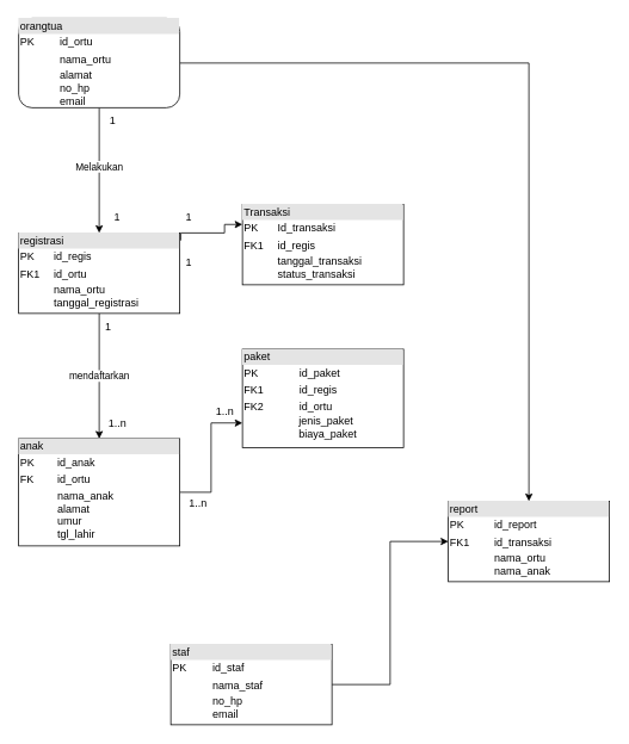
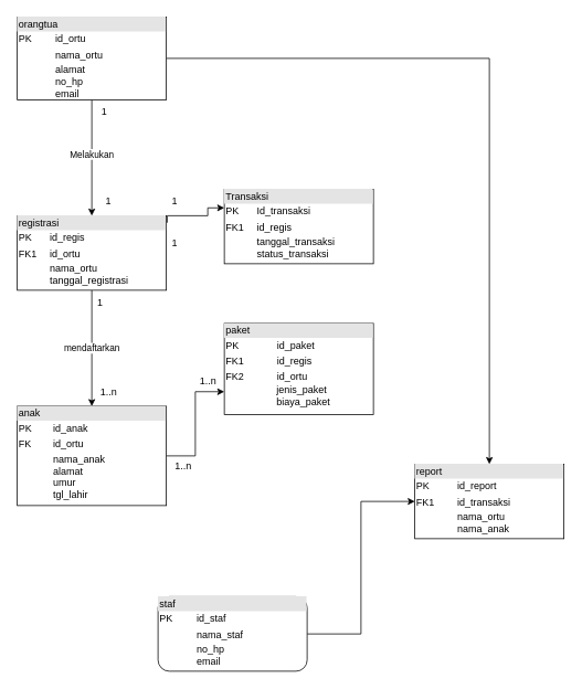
  <mxCell id="0" />
  <mxCell id="1" parent="0" />
  <mxCell id="2" style="edgeStyle=orthogonalEdgeStyle;rounded=0;orthogonalLoop=1;jettySize=auto;html=1;entryX=0.5;entryY=0;entryDx=0;entryDy=0;" edge="1" parent="1" source="5" target="8"><mxGeometry relative="1" as="geometry" /></mxCell>
  <mxCell id="3" value="Melakukan" style="edgeLabel;html=1;align=center;verticalAlign=middle;resizable=0;points=[];" vertex="1" connectable="0" parent="2"><mxGeometry x="-0.065" y="-1" relative="1" as="geometry"><mxPoint as="offset" /></mxGeometry></mxCell>
  <mxCell id="4" style="edgeStyle=orthogonalEdgeStyle;rounded=0;orthogonalLoop=1;jettySize=auto;html=1;entryX=0.5;entryY=0;entryDx=0;entryDy=0;" edge="1" parent="1" source="5" target="13"><mxGeometry relative="1" as="geometry" /></mxCell>
- <mxCell id="5" value="&lt;div style=&quot;box-sizing:border-box;width:100%;background:#e4e4e4;padding:2px;&quot;&gt;orangtua&lt;/div&gt;&lt;table style=&quot;width:100%;font-size:1em;&quot; cellpadding=&quot;2&quot; cellspacing=&quot;0&quot;&gt;&lt;tbody&gt;&lt;tr&gt;&lt;td&gt;PK&lt;/td&gt;&lt;td&gt;id_ortu&lt;/td&gt;&lt;/tr&gt;&lt;tr&gt;&lt;td&gt;&lt;br&gt;&lt;/td&gt;&lt;td&gt;nama_ortu&lt;/td&gt;&lt;/tr&gt;&lt;tr&gt;&lt;td&gt;&lt;/td&gt;&lt;td&gt;alamat&lt;br&gt;no_hp&lt;br&gt;email&lt;/td&gt;&lt;/tr&gt;&lt;/tbody&gt;&lt;/table&gt;" style="verticalAlign=top;align=left;overflow=fill;html=1;whiteSpace=wrap;rounded=1;" vertex="1" parent="1"><mxGeometry x="20" y="20" width="180" height="100" as="geometry" /></mxCell>
+ <mxCell id="5" value="&lt;div style=&quot;box-sizing:border-box;width:100%;background:#e4e4e4;padding:2px;&quot;&gt;orangtua&lt;/div&gt;&lt;table style=&quot;width:100%;font-size:1em;&quot; cellpadding=&quot;2&quot; cellspacing=&quot;0&quot;&gt;&lt;tbody&gt;&lt;tr&gt;&lt;td&gt;PK&lt;/td&gt;&lt;td&gt;id_ortu&lt;/td&gt;&lt;/tr&gt;&lt;tr&gt;&lt;td&gt;&lt;br&gt;&lt;/td&gt;&lt;td&gt;nama_ortu&lt;/td&gt;&lt;/tr&gt;&lt;tr&gt;&lt;td&gt;&lt;/td&gt;&lt;td&gt;alamat&lt;br&gt;no_hp&lt;br&gt;email&lt;/td&gt;&lt;/tr&gt;&lt;/tbody&gt;&lt;/table&gt;" style="verticalAlign=top;align=left;overflow=fill;html=1;whiteSpace=wrap;" vertex="1" parent="1"><mxGeometry x="20" y="20" width="180" height="100" as="geometry" /></mxCell>
  <mxCell id="6" style="edgeStyle=orthogonalEdgeStyle;rounded=0;orthogonalLoop=1;jettySize=auto;html=1;entryX=0.5;entryY=0;entryDx=0;entryDy=0;" edge="1" parent="1" source="8" target="12"><mxGeometry relative="1" as="geometry" /></mxCell>
  <mxCell id="7" value="mendaftarkan" style="edgeLabel;html=1;align=center;verticalAlign=middle;resizable=0;points=[];" vertex="1" connectable="0" parent="6"><mxGeometry x="-0.013" y="-1" relative="1" as="geometry"><mxPoint as="offset" /></mxGeometry></mxCell>
  <mxCell id="8" value="&lt;div style=&quot;box-sizing:border-box;width:100%;background:#e4e4e4;padding:2px;&quot;&gt;registrasi&lt;/div&gt;&lt;table style=&quot;width:100%;font-size:1em;&quot; cellpadding=&quot;2&quot; cellspacing=&quot;0&quot;&gt;&lt;tbody&gt;&lt;tr&gt;&lt;td&gt;PK&lt;/td&gt;&lt;td&gt;id_regis&lt;/td&gt;&lt;/tr&gt;&lt;tr&gt;&lt;td&gt;FK1&lt;/td&gt;&lt;td&gt;id_ortu&lt;/td&gt;&lt;/tr&gt;&lt;tr&gt;&lt;td&gt;&lt;/td&gt;&lt;td&gt;nama_ortu&lt;br&gt;tanggal_registrasi&lt;/td&gt;&lt;/tr&gt;&lt;/tbody&gt;&lt;/table&gt;" style="verticalAlign=top;align=left;overflow=fill;html=1;whiteSpace=wrap;" vertex="1" parent="1"><mxGeometry x="20" y="260" width="180" height="90" as="geometry" /></mxCell>
  <mxCell id="9" value="&lt;div style=&quot;box-sizing:border-box;width:100%;background:#e4e4e4;padding:2px;&quot;&gt;paket&lt;/div&gt;&lt;table style=&quot;width:100%;font-size:1em;&quot; cellpadding=&quot;2&quot; cellspacing=&quot;0&quot;&gt;&lt;tbody&gt;&lt;tr&gt;&lt;td&gt;PK&lt;/td&gt;&lt;td&gt;id_paket&lt;/td&gt;&lt;/tr&gt;&lt;tr&gt;&lt;td&gt;FK1&lt;/td&gt;&lt;td&gt;id_regis&lt;br&gt;&lt;/td&gt;&lt;/tr&gt;&lt;tr&gt;&lt;td&gt;FK2&lt;/td&gt;&lt;td&gt;id_ortu&lt;br&gt;&lt;/td&gt;&lt;/tr&gt;&lt;/tbody&gt;&lt;/table&gt;&lt;span style=&quot;white-space: pre;&quot;&gt;&#09;&lt;/span&gt;&lt;span style=&quot;white-space: pre;&quot;&gt;&#09;&lt;/span&gt;&amp;nbsp; &amp;nbsp;jenis_paket&lt;br&gt;&lt;div&gt;&lt;span style=&quot;white-space: pre;&quot;&gt;&#09;&lt;/span&gt;&lt;span style=&quot;white-space: pre;&quot;&gt;&#09;&lt;/span&gt;&amp;nbsp; &amp;nbsp;biaya_paket&lt;br&gt;&lt;/div&gt;" style="verticalAlign=top;align=left;overflow=fill;html=1;whiteSpace=wrap;" vertex="1" parent="1"><mxGeometry x="270" y="390" width="180" height="110" as="geometry" /></mxCell>
  <mxCell id="10" value="&lt;div style=&quot;box-sizing:border-box;width:100%;background:#e4e4e4;padding:2px;&quot;&gt;Transaksi&lt;/div&gt;&lt;table style=&quot;width:100%;font-size:1em;&quot; cellpadding=&quot;2&quot; cellspacing=&quot;0&quot;&gt;&lt;tbody&gt;&lt;tr&gt;&lt;td&gt;PK&lt;/td&gt;&lt;td&gt;Id_transaksi&lt;/td&gt;&lt;/tr&gt;&lt;tr&gt;&lt;td&gt;FK1&lt;/td&gt;&lt;td&gt;id_regis&lt;/td&gt;&lt;/tr&gt;&lt;tr&gt;&lt;td&gt;&lt;/td&gt;&lt;td&gt;tanggal_transaksi&lt;br&gt;status_transaksi&lt;/td&gt;&lt;/tr&gt;&lt;/tbody&gt;&lt;/table&gt;" style="verticalAlign=top;align=left;overflow=fill;html=1;whiteSpace=wrap;" vertex="1" parent="1"><mxGeometry x="270" y="228" width="180" height="90" as="geometry" /></mxCell>
  <mxCell id="11" style="edgeStyle=orthogonalEdgeStyle;rounded=0;orthogonalLoop=1;jettySize=auto;html=1;entryX=0;entryY=0.75;entryDx=0;entryDy=0;" edge="1" parent="1" source="12" target="9"><mxGeometry relative="1" as="geometry" /></mxCell>
  <mxCell id="12" value="&lt;div style=&quot;box-sizing:border-box;width:100%;background:#e4e4e4;padding:2px;&quot;&gt;anak&lt;/div&gt;&lt;table style=&quot;width:100%;font-size:1em;&quot; cellpadding=&quot;2&quot; cellspacing=&quot;0&quot;&gt;&lt;tbody&gt;&lt;tr&gt;&lt;td&gt;PK&lt;/td&gt;&lt;td&gt;id_anak&lt;/td&gt;&lt;/tr&gt;&lt;tr&gt;&lt;td&gt;FK&lt;/td&gt;&lt;td&gt;id_ortu&lt;/td&gt;&lt;/tr&gt;&lt;tr&gt;&lt;td&gt;&lt;/td&gt;&lt;td&gt;nama_anak&lt;br&gt;alamat&lt;br&gt;umur&lt;br&gt;tgl_lahir&lt;/td&gt;&lt;/tr&gt;&lt;/tbody&gt;&lt;/table&gt;" style="verticalAlign=top;align=left;overflow=fill;html=1;whiteSpace=wrap;" vertex="1" parent="1"><mxGeometry x="20" y="490" width="180" height="120" as="geometry" /></mxCell>
  <mxCell id="13" value="&lt;div style=&quot;box-sizing:border-box;width:100%;background:#e4e4e4;padding:2px;&quot;&gt;report&lt;/div&gt;&lt;table style=&quot;width:100%;font-size:1em;&quot; cellpadding=&quot;2&quot; cellspacing=&quot;0&quot;&gt;&lt;tbody&gt;&lt;tr&gt;&lt;td&gt;PK&lt;/td&gt;&lt;td&gt;id_report&lt;/td&gt;&lt;/tr&gt;&lt;tr&gt;&lt;td&gt;FK1&lt;/td&gt;&lt;td&gt;id_transaksi&lt;/td&gt;&lt;/tr&gt;&lt;tr&gt;&lt;td&gt;&lt;/td&gt;&lt;td&gt;nama_ortu&lt;br&gt;nama_anak&lt;/td&gt;&lt;/tr&gt;&lt;/tbody&gt;&lt;/table&gt;" style="verticalAlign=top;align=left;overflow=fill;html=1;whiteSpace=wrap;" vertex="1" parent="1"><mxGeometry x="500" y="560" width="180" height="90" as="geometry" /></mxCell>
  <mxCell id="14" style="edgeStyle=orthogonalEdgeStyle;rounded=0;orthogonalLoop=1;jettySize=auto;html=1;entryX=0;entryY=0.5;entryDx=0;entryDy=0;" edge="1" parent="1" source="15" target="13"><mxGeometry relative="1" as="geometry" /></mxCell>
- <mxCell id="15" value="&lt;div style=&quot;box-sizing:border-box;width:100%;background:#e4e4e4;padding:2px;&quot;&gt;staf&lt;/div&gt;&lt;table style=&quot;width:100%;font-size:1em;&quot; cellpadding=&quot;2&quot; cellspacing=&quot;0&quot;&gt;&lt;tbody&gt;&lt;tr&gt;&lt;td&gt;PK&lt;/td&gt;&lt;td&gt;id_staf&lt;/td&gt;&lt;/tr&gt;&lt;tr&gt;&lt;td&gt;&lt;br&gt;&lt;/td&gt;&lt;td&gt;nama_staf&lt;/td&gt;&lt;/tr&gt;&lt;tr&gt;&lt;td&gt;&lt;/td&gt;&lt;td&gt;no_hp&lt;br&gt;email&lt;/td&gt;&lt;/tr&gt;&lt;/tbody&gt;&lt;/table&gt;" style="verticalAlign=top;align=left;overflow=fill;html=1;whiteSpace=wrap;" vertex="1" parent="1"><mxGeometry x="190" y="720" width="180" height="90" as="geometry" /></mxCell>
+ <mxCell id="15" value="&lt;div style=&quot;box-sizing:border-box;width:100%;background:#e4e4e4;padding:2px;&quot;&gt;staf&lt;/div&gt;&lt;table style=&quot;width:100%;font-size:1em;&quot; cellpadding=&quot;2&quot; cellspacing=&quot;0&quot;&gt;&lt;tbody&gt;&lt;tr&gt;&lt;td&gt;PK&lt;/td&gt;&lt;td&gt;id_staf&lt;/td&gt;&lt;/tr&gt;&lt;tr&gt;&lt;td&gt;&lt;br&gt;&lt;/td&gt;&lt;td&gt;nama_staf&lt;/td&gt;&lt;/tr&gt;&lt;tr&gt;&lt;td&gt;&lt;/td&gt;&lt;td&gt;no_hp&lt;br&gt;email&lt;/td&gt;&lt;/tr&gt;&lt;/tbody&gt;&lt;/table&gt;" style="verticalAlign=top;align=left;overflow=fill;html=1;whiteSpace=wrap;rounded=1;" vertex="1" parent="1"><mxGeometry x="190" y="720" width="180" height="90" as="geometry" /></mxCell>
  <mxCell id="16" value="1" style="text;html=1;align=center;verticalAlign=middle;resizable=0;points=[];autosize=1;strokeColor=none;fillColor=none;" vertex="1" parent="1"><mxGeometry x="110" y="120" width="30" height="30" as="geometry" /></mxCell>
  <mxCell id="17" value="1" style="text;html=1;align=center;verticalAlign=middle;resizable=0;points=[];autosize=1;strokeColor=none;fillColor=none;" vertex="1" parent="1"><mxGeometry x="115" y="228" width="30" height="30" as="geometry" /></mxCell>
  <mxCell id="18" value="1" style="text;html=1;align=center;verticalAlign=middle;resizable=0;points=[];autosize=1;strokeColor=none;fillColor=none;" vertex="1" parent="1"><mxGeometry x="105" y="350" width="30" height="30" as="geometry" /></mxCell>
  <mxCell id="19" value="1..n" style="text;html=1;align=center;verticalAlign=middle;resizable=0;points=[];autosize=1;strokeColor=none;fillColor=none;" vertex="1" parent="1"><mxGeometry x="110" y="458" width="40" height="30" as="geometry" /></mxCell>
  <mxCell id="20" style="edgeStyle=orthogonalEdgeStyle;rounded=0;orthogonalLoop=1;jettySize=auto;html=1;entryX=0;entryY=0.25;entryDx=0;entryDy=0;exitX=1.006;exitY=0.094;exitDx=0;exitDy=0;exitPerimeter=0;" edge="1" parent="1" source="8" target="10"><mxGeometry relative="1" as="geometry"><Array as="points"><mxPoint x="201" y="260" /><mxPoint x="250" y="260" /><mxPoint x="250" y="250" /></Array></mxGeometry></mxCell>
  <mxCell id="21" value="1" style="text;html=1;align=center;verticalAlign=middle;resizable=0;points=[];autosize=1;strokeColor=none;fillColor=none;" vertex="1" parent="1"><mxGeometry x="195" y="278" width="30" height="30" as="geometry" /></mxCell>
  <mxCell id="22" value="1..n" style="text;html=1;align=center;verticalAlign=middle;resizable=0;points=[];autosize=1;strokeColor=none;fillColor=none;" vertex="1" parent="1"><mxGeometry x="230" y="445" width="40" height="30" as="geometry" /></mxCell>
  <mxCell id="23" value="1" style="text;html=1;align=center;verticalAlign=middle;resizable=0;points=[];autosize=1;strokeColor=none;fillColor=none;" vertex="1" parent="1"><mxGeometry x="195" y="228" width="30" height="30" as="geometry" /></mxCell>
  <mxCell id="24" value="1..n" style="text;html=1;align=center;verticalAlign=middle;resizable=0;points=[];autosize=1;strokeColor=none;fillColor=none;" vertex="1" parent="1"><mxGeometry x="200" y="548" width="40" height="30" as="geometry" /></mxCell>
